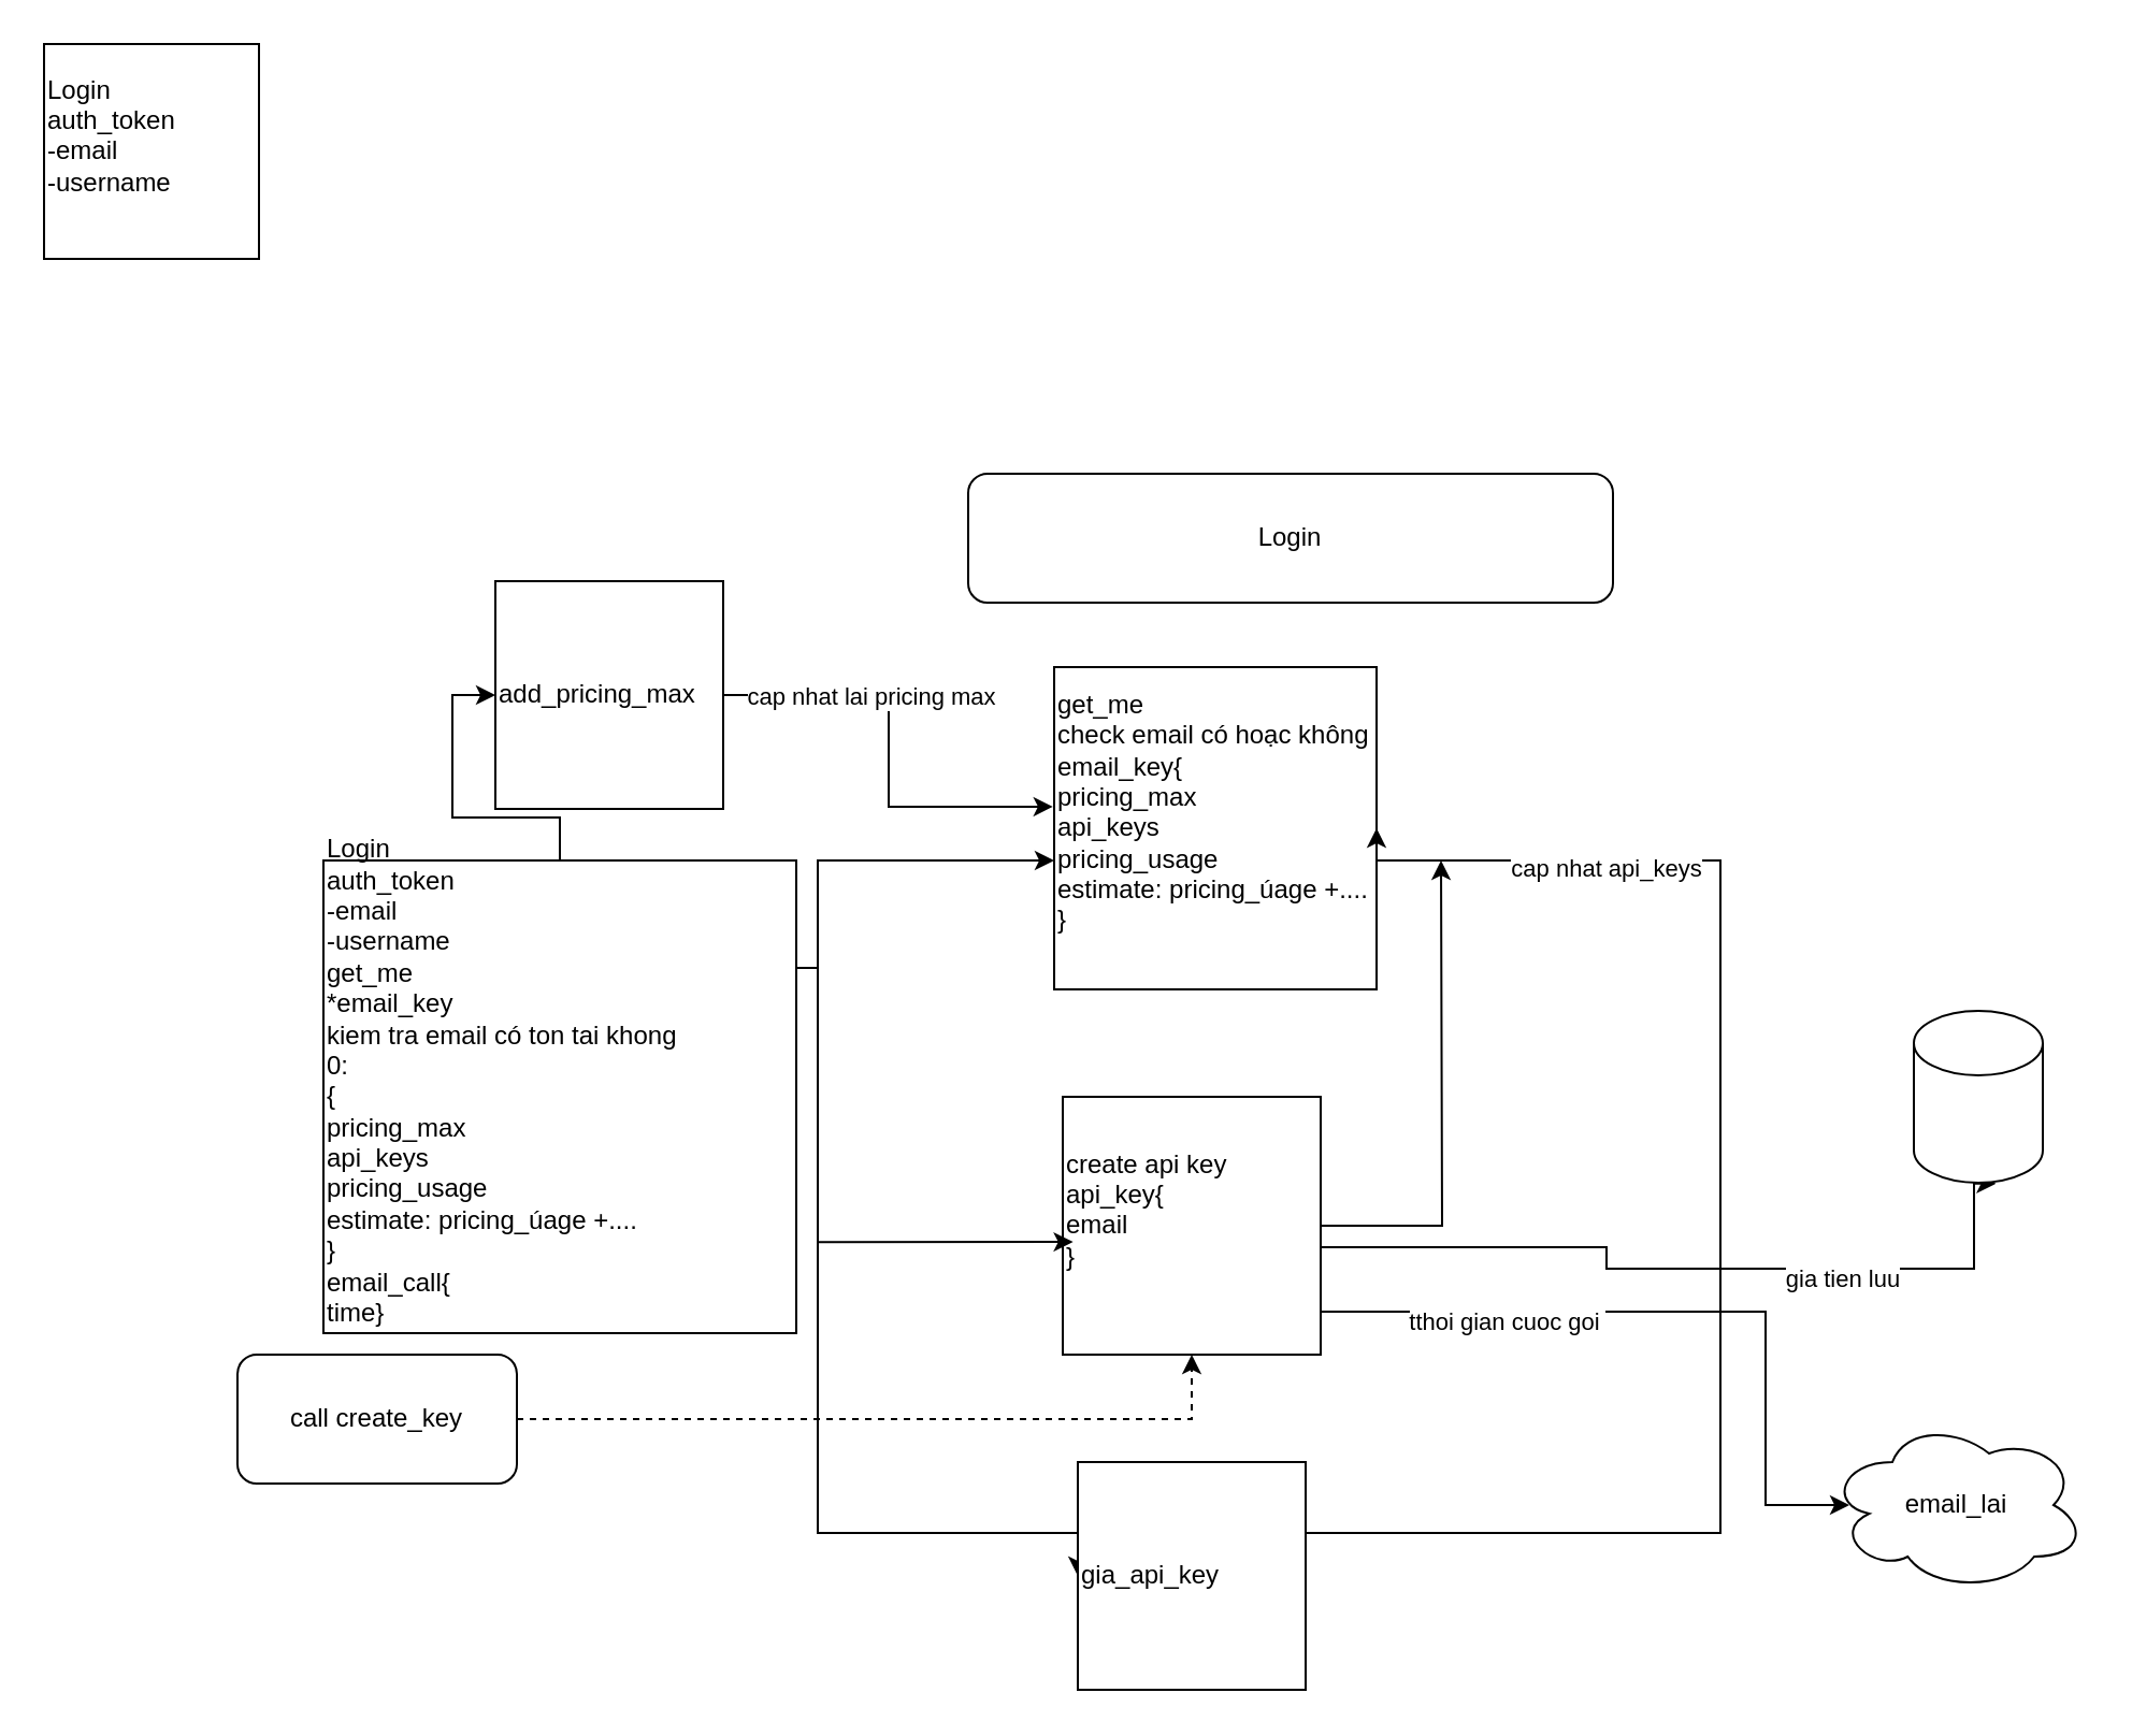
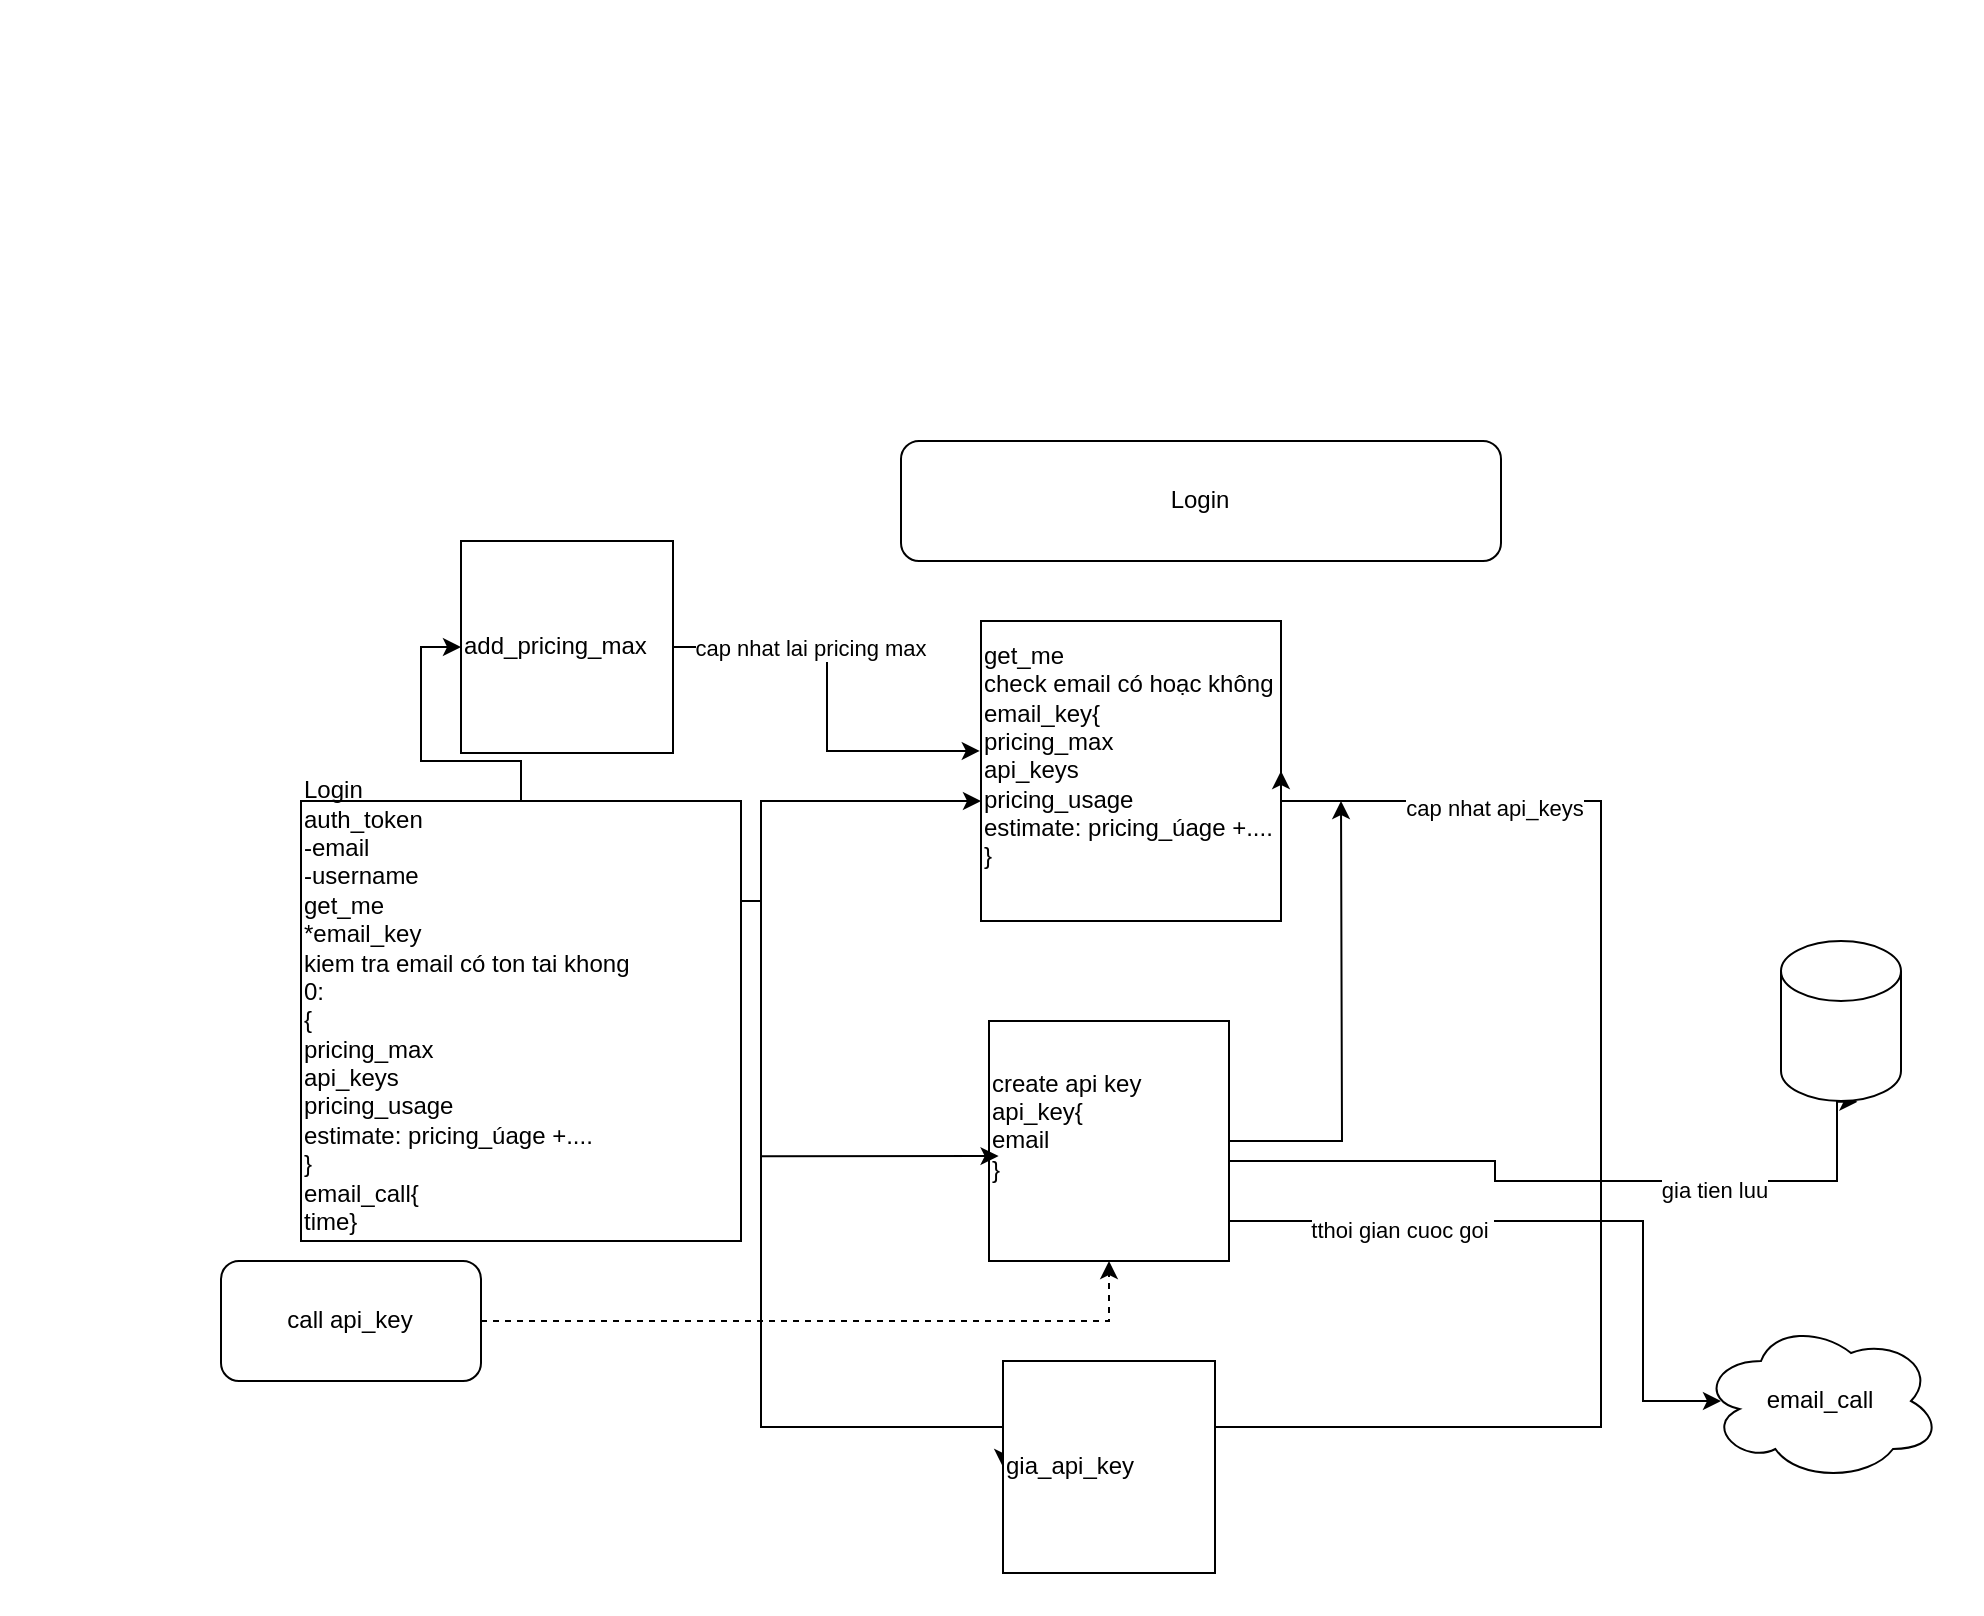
  <mxCell id="0" />
  <mxCell id="1" parent="0" />
  <mxCell id="2" style="edgeStyle=orthogonalEdgeStyle;rounded=0;orthogonalLoop=1;jettySize=auto;html=1;" edge="1" parent="1" source="5" target="7"><mxGeometry relative="1" as="geometry"><Array as="points"><mxPoint x="380" y="450" /><mxPoint x="380" y="400" /></Array></mxGeometry></mxCell>
  <mxCell id="3" style="edgeStyle=orthogonalEdgeStyle;rounded=0;orthogonalLoop=1;jettySize=auto;html=1;entryX=0;entryY=0.5;entryDx=0;entryDy=0;" edge="1" parent="1" source="5" target="17"><mxGeometry relative="1" as="geometry"><Array as="points"><mxPoint x="380" y="450" /><mxPoint x="380" y="713" /></Array></mxGeometry></mxCell>
  <mxCell id="4" style="edgeStyle=orthogonalEdgeStyle;rounded=0;orthogonalLoop=1;jettySize=auto;html=1;exitX=0.5;exitY=0;exitDx=0;exitDy=0;entryX=0;entryY=0.5;entryDx=0;entryDy=0;" edge="1" parent="1" source="5" target="22"><mxGeometry relative="1" as="geometry" /></mxCell>
  <mxCell id="5" value="Login&lt;br&gt;auth_token&lt;div&gt;-email&lt;/div&gt;&lt;div&gt;-username&lt;/div&gt;&lt;div&gt;get_me&lt;/div&gt;&lt;div&gt;*email_key&lt;/div&gt;&lt;div&gt;kiem tra email có ton tai khong&lt;/div&gt;&lt;div&gt;0:&lt;/div&gt;&lt;div&gt;&lt;div&gt;{&lt;/div&gt;&lt;div&gt;pricing_max&lt;/div&gt;&lt;div&gt;api_keys&lt;/div&gt;&lt;div&gt;pricing_usage&lt;/div&gt;&lt;div&gt;estimate: pricing_úage +....&lt;/div&gt;&lt;div&gt;}&lt;/div&gt;&lt;/div&gt;&lt;div&gt;email_call{&lt;/div&gt;&lt;div&gt;time}&lt;/div&gt;&lt;div&gt;&lt;br&gt;&lt;/div&gt;" style="whiteSpace=wrap;html=1;aspect=fixed;align=left;" vertex="1" parent="1"><mxGeometry x="150" y="400" width="220" height="220" as="geometry" /></mxCell>
  <mxCell id="6" value="Login" style="rounded=1;whiteSpace=wrap;html=1;" vertex="1" parent="1"><mxGeometry x="450" y="220" width="300" height="60" as="geometry" /></mxCell>
  <mxCell id="7" value="get_me&lt;div&gt;check email có hoạc không&lt;br&gt;&lt;div&gt;email_key{&lt;/div&gt;&lt;div&gt;pricing_max&lt;/div&gt;&lt;div&gt;api_keys&lt;/div&gt;&lt;div&gt;pricing_usage&lt;/div&gt;&lt;div&gt;estimate: pricing_úage +....&lt;/div&gt;&lt;div&gt;}&lt;/div&gt;&lt;div&gt;&lt;br&gt;&lt;/div&gt;&lt;/div&gt;" style="whiteSpace=wrap;html=1;aspect=fixed;align=left;" vertex="1" parent="1"><mxGeometry x="490" y="310" width="150" height="150" as="geometry" /></mxCell>
  <mxCell id="8" style="edgeStyle=orthogonalEdgeStyle;rounded=0;orthogonalLoop=1;jettySize=auto;html=1;" edge="1" parent="1" source="13"><mxGeometry relative="1" as="geometry"><mxPoint x="670" y="400" as="targetPoint" /></mxGeometry></mxCell>
  <mxCell id="9" style="edgeStyle=orthogonalEdgeStyle;rounded=0;orthogonalLoop=1;jettySize=auto;html=1;entryX=0.637;entryY=1.005;entryDx=0;entryDy=0;entryPerimeter=0;" edge="1" parent="1" source="13" target="18"><mxGeometry relative="1" as="geometry"><mxPoint x="900" y="580" as="targetPoint" /><Array as="points"><mxPoint x="747" y="580" /><mxPoint x="747" y="590" /><mxPoint x="918" y="590" /></Array></mxGeometry></mxCell>
  <mxCell id="10" value="gia tien luu" style="edgeLabel;html=1;align=center;verticalAlign=middle;resizable=0;points=[];" vertex="1" connectable="0" parent="9"><mxGeometry x="0.384" y="-4" relative="1" as="geometry"><mxPoint as="offset" /></mxGeometry></mxCell>
  <mxCell id="11" style="edgeStyle=orthogonalEdgeStyle;rounded=0;orthogonalLoop=1;jettySize=auto;html=1;exitX=1;exitY=0.75;exitDx=0;exitDy=0;" edge="1" parent="1" source="13"><mxGeometry relative="1" as="geometry"><mxPoint x="860" y="700" as="targetPoint" /><Array as="points"><mxPoint x="614" y="610" /><mxPoint x="821" y="610" /></Array></mxGeometry></mxCell>
  <mxCell id="12" value="tthoi gian cuoc goi&amp;nbsp;" style="edgeLabel;html=1;align=center;verticalAlign=middle;resizable=0;points=[];" vertex="1" connectable="0" parent="11"><mxGeometry x="-0.446" y="-4" relative="1" as="geometry"><mxPoint as="offset" /></mxGeometry></mxCell>
  <mxCell id="13" value="create api key&lt;div&gt;api_key{&lt;/div&gt;&lt;div&gt;email&lt;/div&gt;&lt;div&gt;}&lt;/div&gt;&lt;div&gt;&lt;div&gt;&lt;div&gt;&lt;br&gt;&lt;/div&gt;&lt;/div&gt;&lt;/div&gt;" style="whiteSpace=wrap;html=1;aspect=fixed;align=left;" vertex="1" parent="1"><mxGeometry x="494" y="510" width="120" height="120" as="geometry" /></mxCell>
  <mxCell id="14" style="edgeStyle=orthogonalEdgeStyle;rounded=0;orthogonalLoop=1;jettySize=auto;html=1;exitX=1;exitY=0.5;exitDx=0;exitDy=0;entryX=0.04;entryY=0.563;entryDx=0;entryDy=0;entryPerimeter=0;" edge="1" parent="1" source="5" target="13"><mxGeometry relative="1" as="geometry"><Array as="points"><mxPoint x="380" y="450" /><mxPoint x="380" y="578" /></Array></mxGeometry></mxCell>
  <mxCell id="15" style="edgeStyle=orthogonalEdgeStyle;rounded=0;orthogonalLoop=1;jettySize=auto;html=1;entryX=1;entryY=0.5;entryDx=0;entryDy=0;" edge="1" parent="1" source="17" target="7"><mxGeometry relative="1" as="geometry"><Array as="points"><mxPoint x="800" y="713" /><mxPoint x="800" y="400" /></Array></mxGeometry></mxCell>
  <mxCell id="16" value="cap nhat api_keys" style="edgeLabel;html=1;align=center;verticalAlign=middle;resizable=0;points=[];" vertex="1" connectable="0" parent="15"><mxGeometry x="0.645" y="3" relative="1" as="geometry"><mxPoint as="offset" /></mxGeometry></mxCell>
  <mxCell id="17" value="&lt;div&gt;&lt;div&gt;&lt;div&gt;gia_api_key&lt;/div&gt;&lt;/div&gt;&lt;/div&gt;" style="whiteSpace=wrap;html=1;aspect=fixed;align=left;" vertex="1" parent="1"><mxGeometry x="501" y="680" width="106" height="106" as="geometry" /></mxCell>
  <mxCell id="18" value="" style="shape=cylinder3;whiteSpace=wrap;html=1;boundedLbl=1;backgroundOutline=1;size=15;" vertex="1" parent="1"><mxGeometry x="890" y="470" width="60" height="80" as="geometry" /></mxCell>
- <mxCell id="19" value="call create_key" style="rounded=1;whiteSpace=wrap;html=1;" vertex="1" parent="1"><mxGeometry x="110" y="630" width="130" height="60" as="geometry" /></mxCell>
+ <mxCell id="19" value="call api_key" style="rounded=1;whiteSpace=wrap;html=1;" vertex="1" parent="1"><mxGeometry x="110" y="630" width="130" height="60" as="geometry" /></mxCell>
  <mxCell id="20" style="edgeStyle=orthogonalEdgeStyle;rounded=0;orthogonalLoop=1;jettySize=auto;html=1;exitX=1;exitY=0.5;exitDx=0;exitDy=0;entryX=0.5;entryY=1;entryDx=0;entryDy=0;dashed=1;" edge="1" parent="1" source="19" target="13"><mxGeometry relative="1" as="geometry"><mxPoint x="430" y="660" as="targetPoint" /></mxGeometry></mxCell>
- <mxCell id="21" value="Login&lt;br&gt;auth_token&lt;div&gt;-email&lt;/div&gt;&lt;div&gt;-username&lt;/div&gt;&lt;div&gt;&lt;br&gt;&lt;/div&gt;" style="whiteSpace=wrap;html=1;aspect=fixed;align=left;" vertex="1" parent="1"><mxGeometry x="20" y="20" width="100" height="100" as="geometry" /></mxCell>
  <mxCell id="22" value="add_pricing_max" style="whiteSpace=wrap;html=1;aspect=fixed;align=left;" vertex="1" parent="1"><mxGeometry x="230" y="270" width="106" height="106" as="geometry" /></mxCell>
  <mxCell id="23" style="edgeStyle=orthogonalEdgeStyle;rounded=0;orthogonalLoop=1;jettySize=auto;html=1;exitX=1;exitY=0.5;exitDx=0;exitDy=0;entryX=-0.004;entryY=0.433;entryDx=0;entryDy=0;entryPerimeter=0;" edge="1" parent="1" source="22" target="7"><mxGeometry relative="1" as="geometry" /></mxCell>
  <mxCell id="24" value="cap nhat lai pricing max" style="edgeLabel;html=1;align=center;verticalAlign=middle;resizable=0;points=[];" vertex="1" connectable="0" parent="23"><mxGeometry x="-0.341" relative="1" as="geometry"><mxPoint as="offset" /></mxGeometry></mxCell>
- <mxCell id="25" value="email_lai" style="ellipse;shape=cloud;whiteSpace=wrap;html=1;" vertex="1" parent="1"><mxGeometry x="850" y="660" width="120" height="80" as="geometry" /></mxCell>
+ <mxCell id="25" value="email_call" style="ellipse;shape=cloud;whiteSpace=wrap;html=1;" vertex="1" parent="1"><mxGeometry x="850" y="660" width="120" height="80" as="geometry" /></mxCell>
